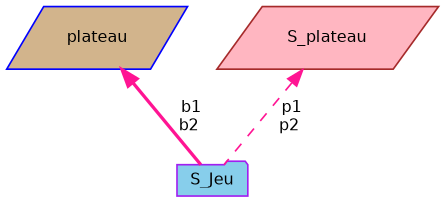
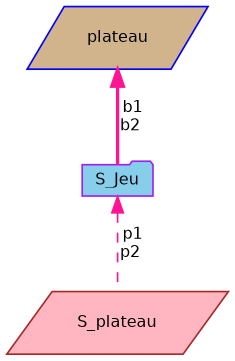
  digraph {
    node [fontname=Helvetica fontsize=10 shape=parallelogram style=filled]
    edge [color=deeppink dir=back fontname=Helvetica fontsize=10 labelfontname=Helvetica labelfontsize=10]
    n1 [color=purple fillcolor=skyblue fontcolor=black height=0.2 label=S_Jeu shape=folder width=0.4]
    n2 [color=blue fillcolor=tan height=0.2 label=plateau width=0.4]
    n3 [color=brown fillcolor=lightpink height=0.2 label=S_plateau width=0.4]
    n2 -> n1 [label=" b1\nb2" style=bold]
-   n3 -> n1 [label=" p1\np2" style=dashed]
+   n1 -> n3 [label=" p1\np2" style=dashed]
  }
